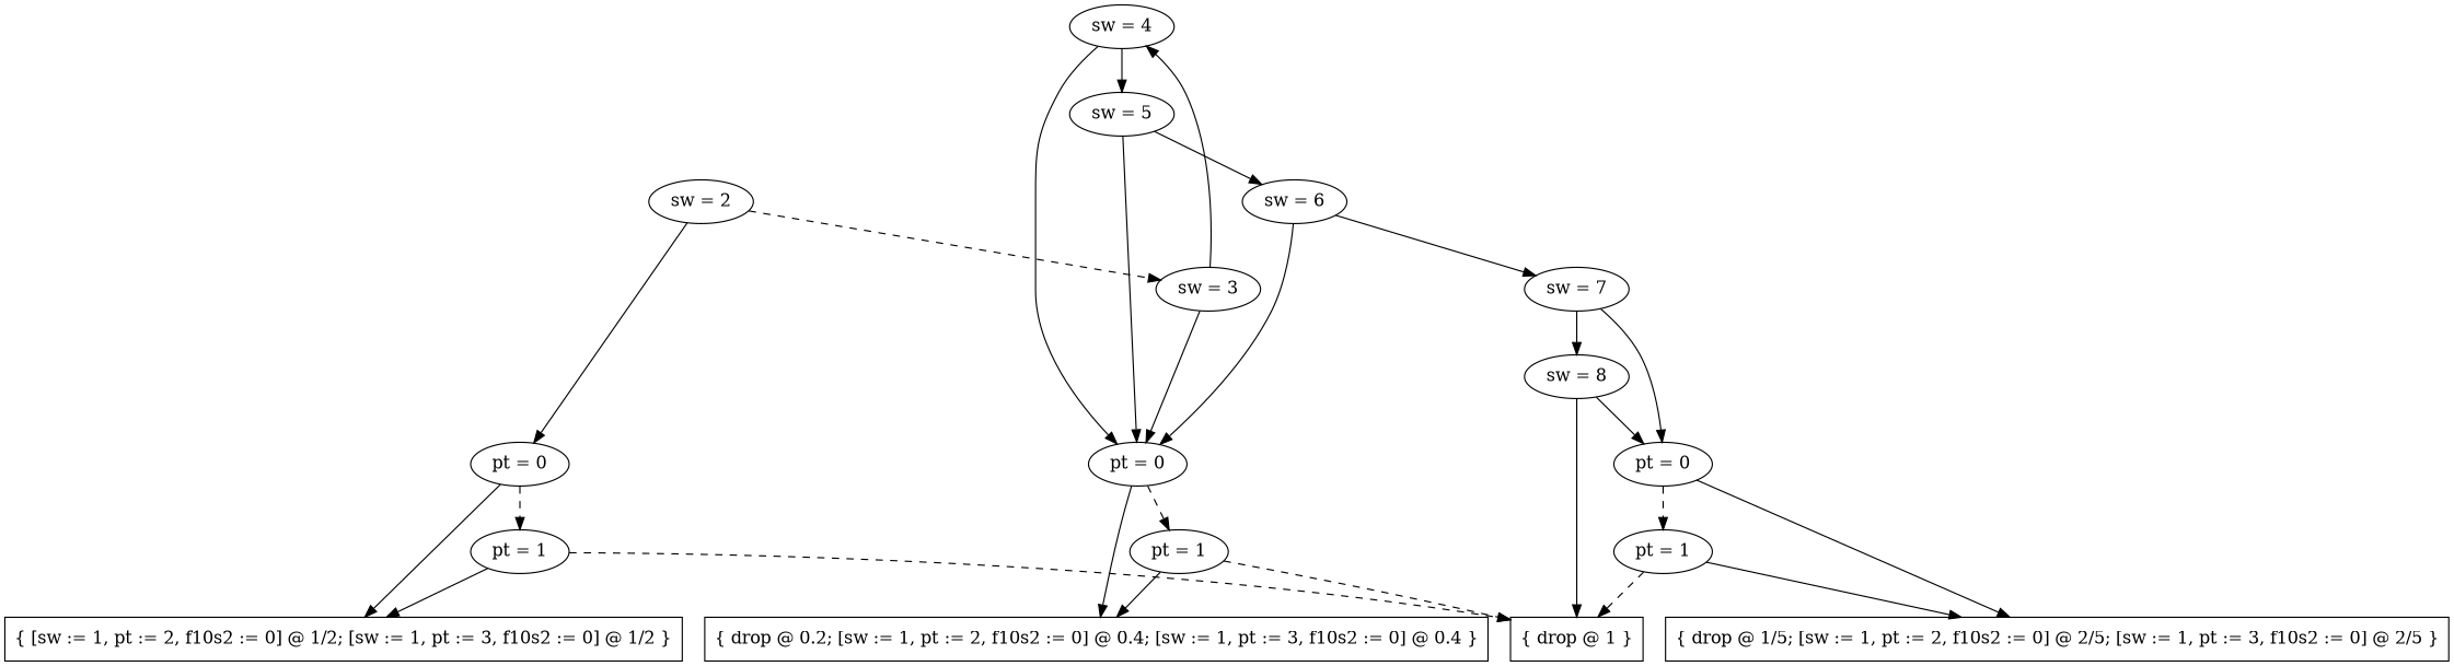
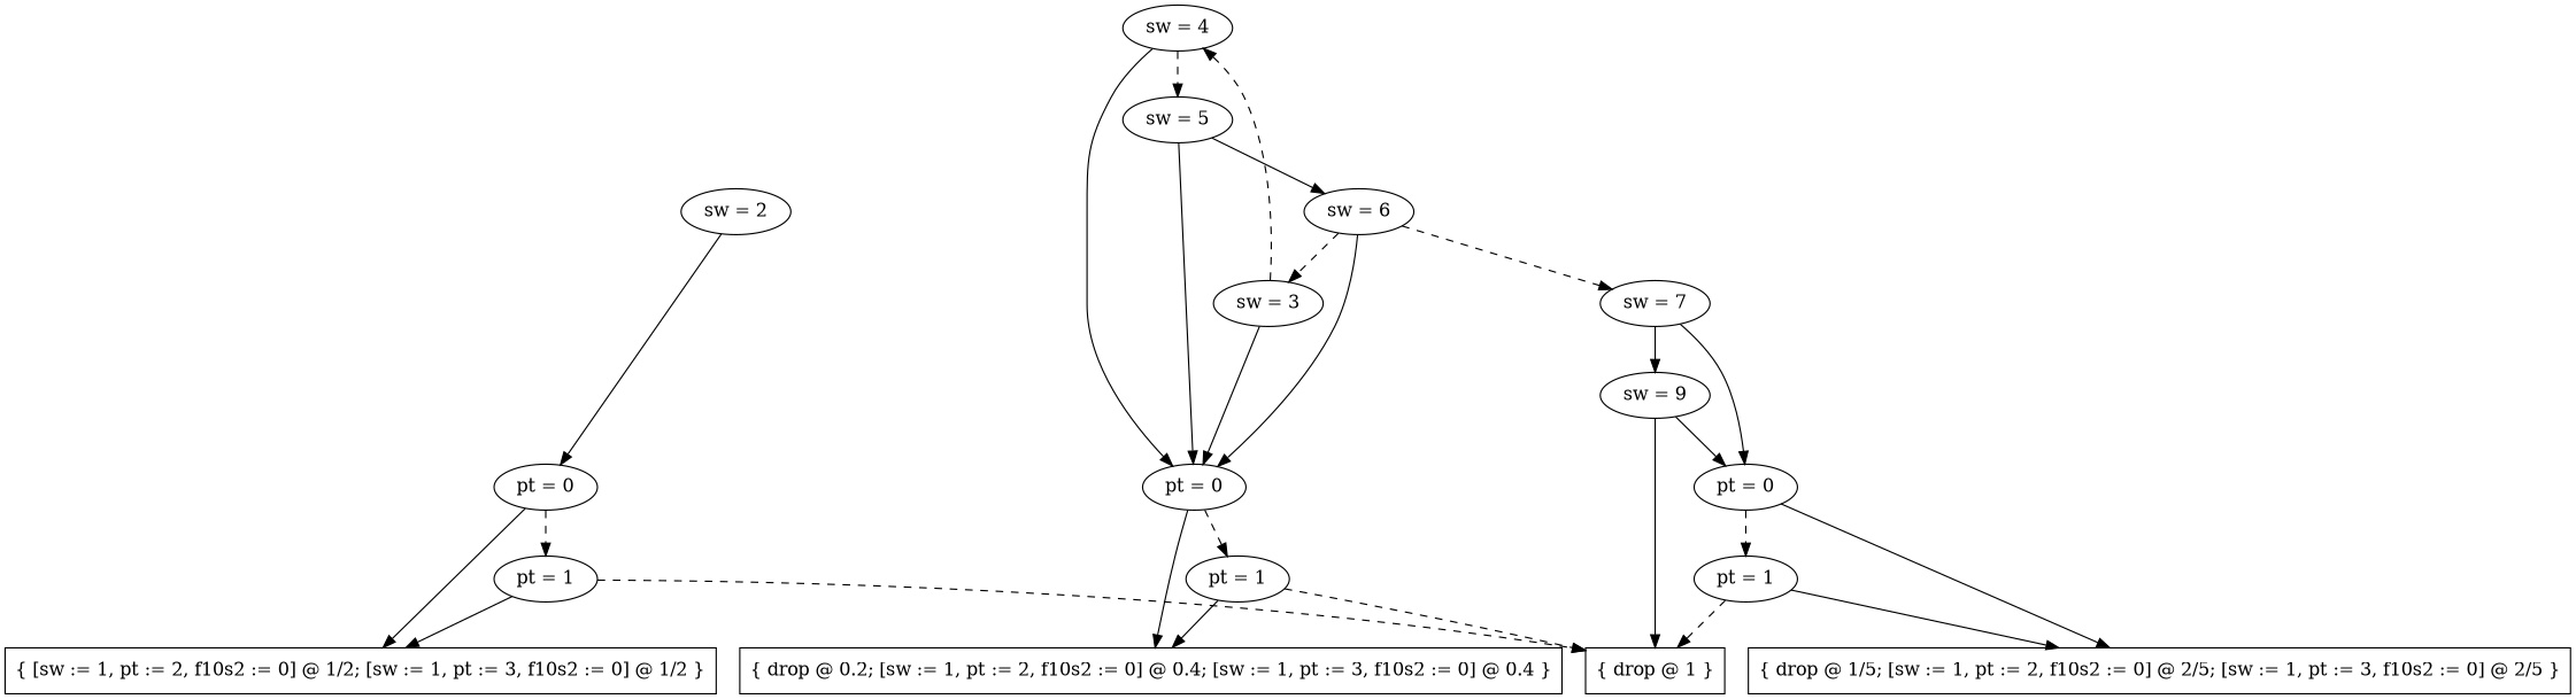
  digraph {
    n1 [label="sw = 4"]
    n2 [label="pt = 1"]
    n3 [label="pt = 1"]
    n4 [label="pt = 1"]
    n5 [label="sw = 5"]
    n6 [label="sw = 3"]
    n7 [label="sw = 2"]
    n8 [label="sw = 7"]
-   n9 [label="sw = 8"]
+   n9 [label="sw = 9"]
    n10 [label="sw = 6"]
    n11 [label="pt = 0"]
    n12 [label="pt = 0"]
    n13 [label="pt = 0"]
    n14 [label="{ [sw := 1, pt := 2, f10s2 := 0] @ 1/2; [sw := 1, pt := 3, f10s2 := 0] @ 1/2 }" shape=box]
    n15 [label="{ drop @ 1 }" shape=box]
    n16 [label="{ drop @ 0.2; [sw := 1, pt := 2, f10s2 := 0] @ 0.4; [sw := 1, pt := 3, f10s2 := 0] @ 0.4 }" shape=box]
    n17 [label="{ drop @ 1/5; [sw := 1, pt := 2, f10s2 := 0] @ 2/5; [sw := 1, pt := 3, f10s2 := 0] @ 2/5 }" shape=box]
    subgraph sub_1 {
      rank=same
      n1
    }
    subgraph sub_2 {
      rank=same
      n2
      n3
      n4
    }
    subgraph sub_3 {
      rank=same
      n5
    }
    subgraph sub_4 {
      rank=same
      n6
    }
    subgraph sub_5 {
      rank=same
      n7
    }
    subgraph sub_6 {
      rank=same
      n8
    }
    subgraph sub_7 {
      rank=same
      n9
    }
    subgraph sub_8 {
      rank=same
      n10
    }
    subgraph sub_9 {
      rank=same
      n11
      n12
      n13
    }
-   n1 -> n5 [style=solid]
+   n1 -> n5 [style=dashed]
    n1 -> n12
    n2 -> n14
    n2 -> n15 [style=dashed]
    n3 -> n15 [style=dashed]
    n3 -> n16
    n4 -> n15 [style=dashed]
    n4 -> n17
    n5 -> n10 [style=solid]
    n5 -> n12
-   n6 -> n1 [style=solid]
+   n6 -> n1 [style=dashed]
    n6 -> n12
-   n7 -> n6 [style=dashed]
+   n10 -> n6 [style=dashed]
    n7 -> n11
    n8 -> n9 [style=solid]
    n8 -> n13
    n9 -> n13
    n9 -> n15 [style=solid]
-   n10 -> n8 [style=solid]
+   n10 -> n8 [style=dashed]
    n10 -> n12
    n11 -> n2 [style=dashed]
    n11 -> n14
    n12 -> n3 [style=dashed]
    n12 -> n16
    n13 -> n4 [style=dashed]
    n13 -> n17
  }
